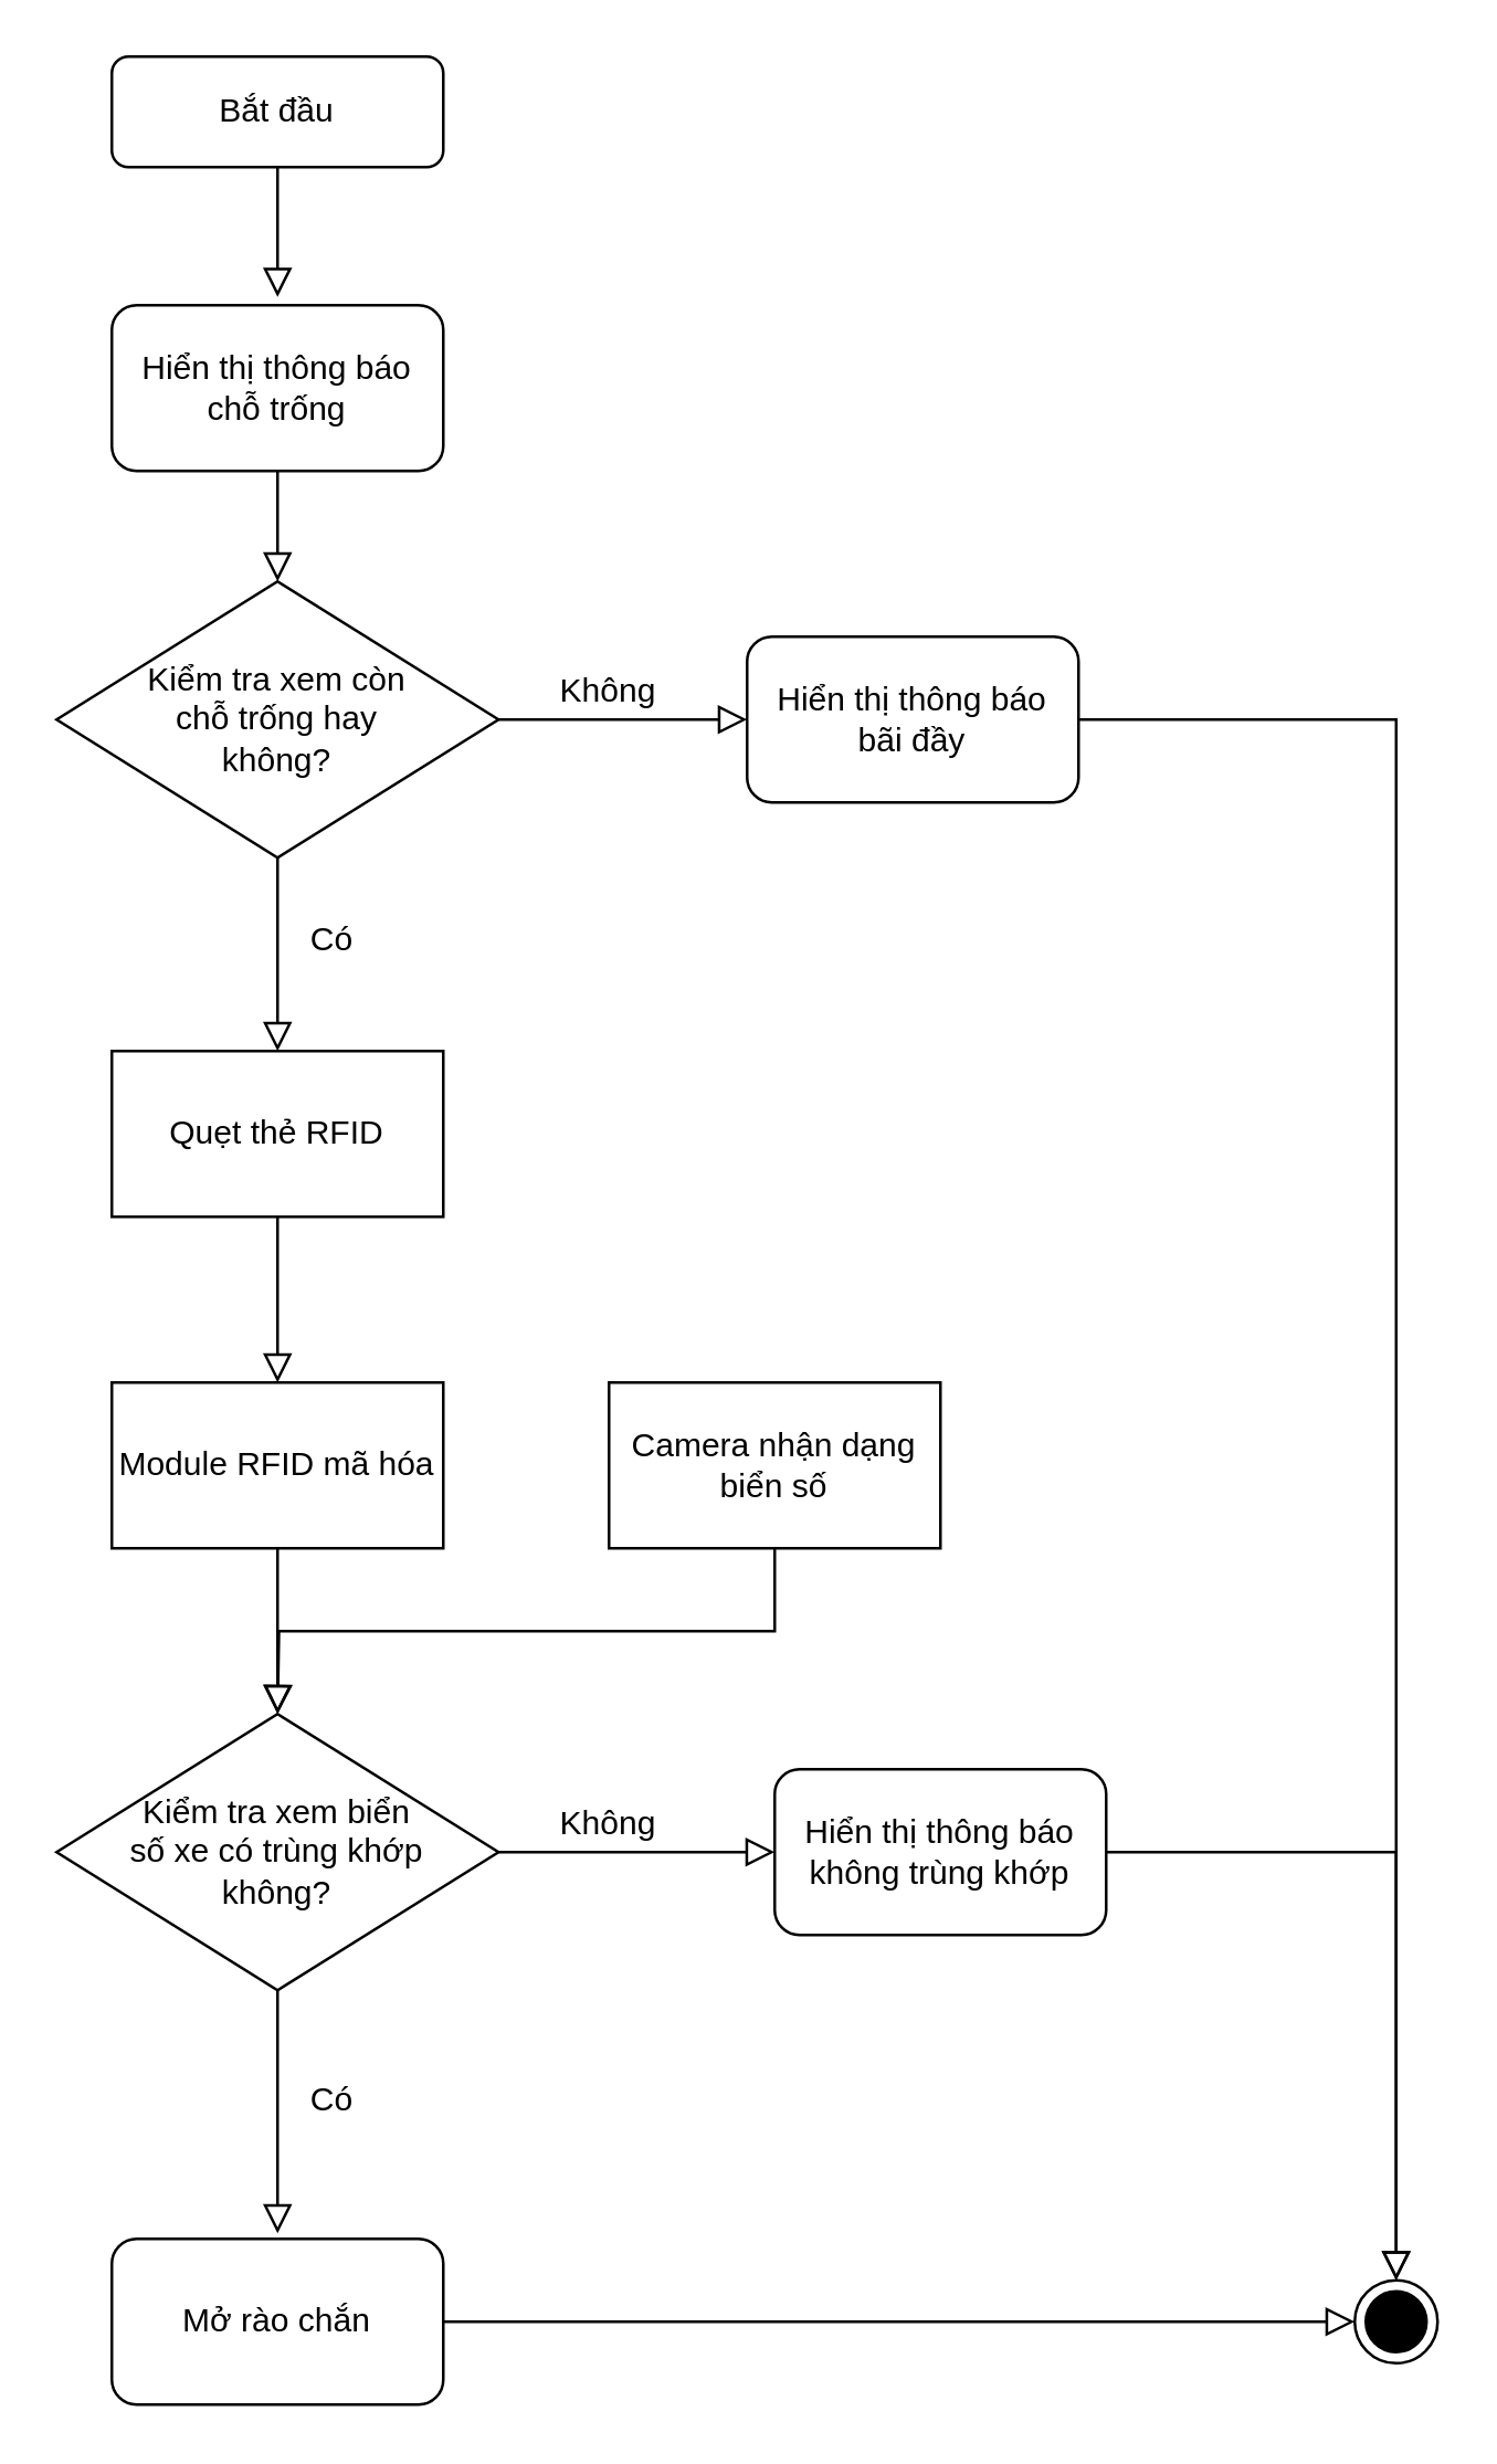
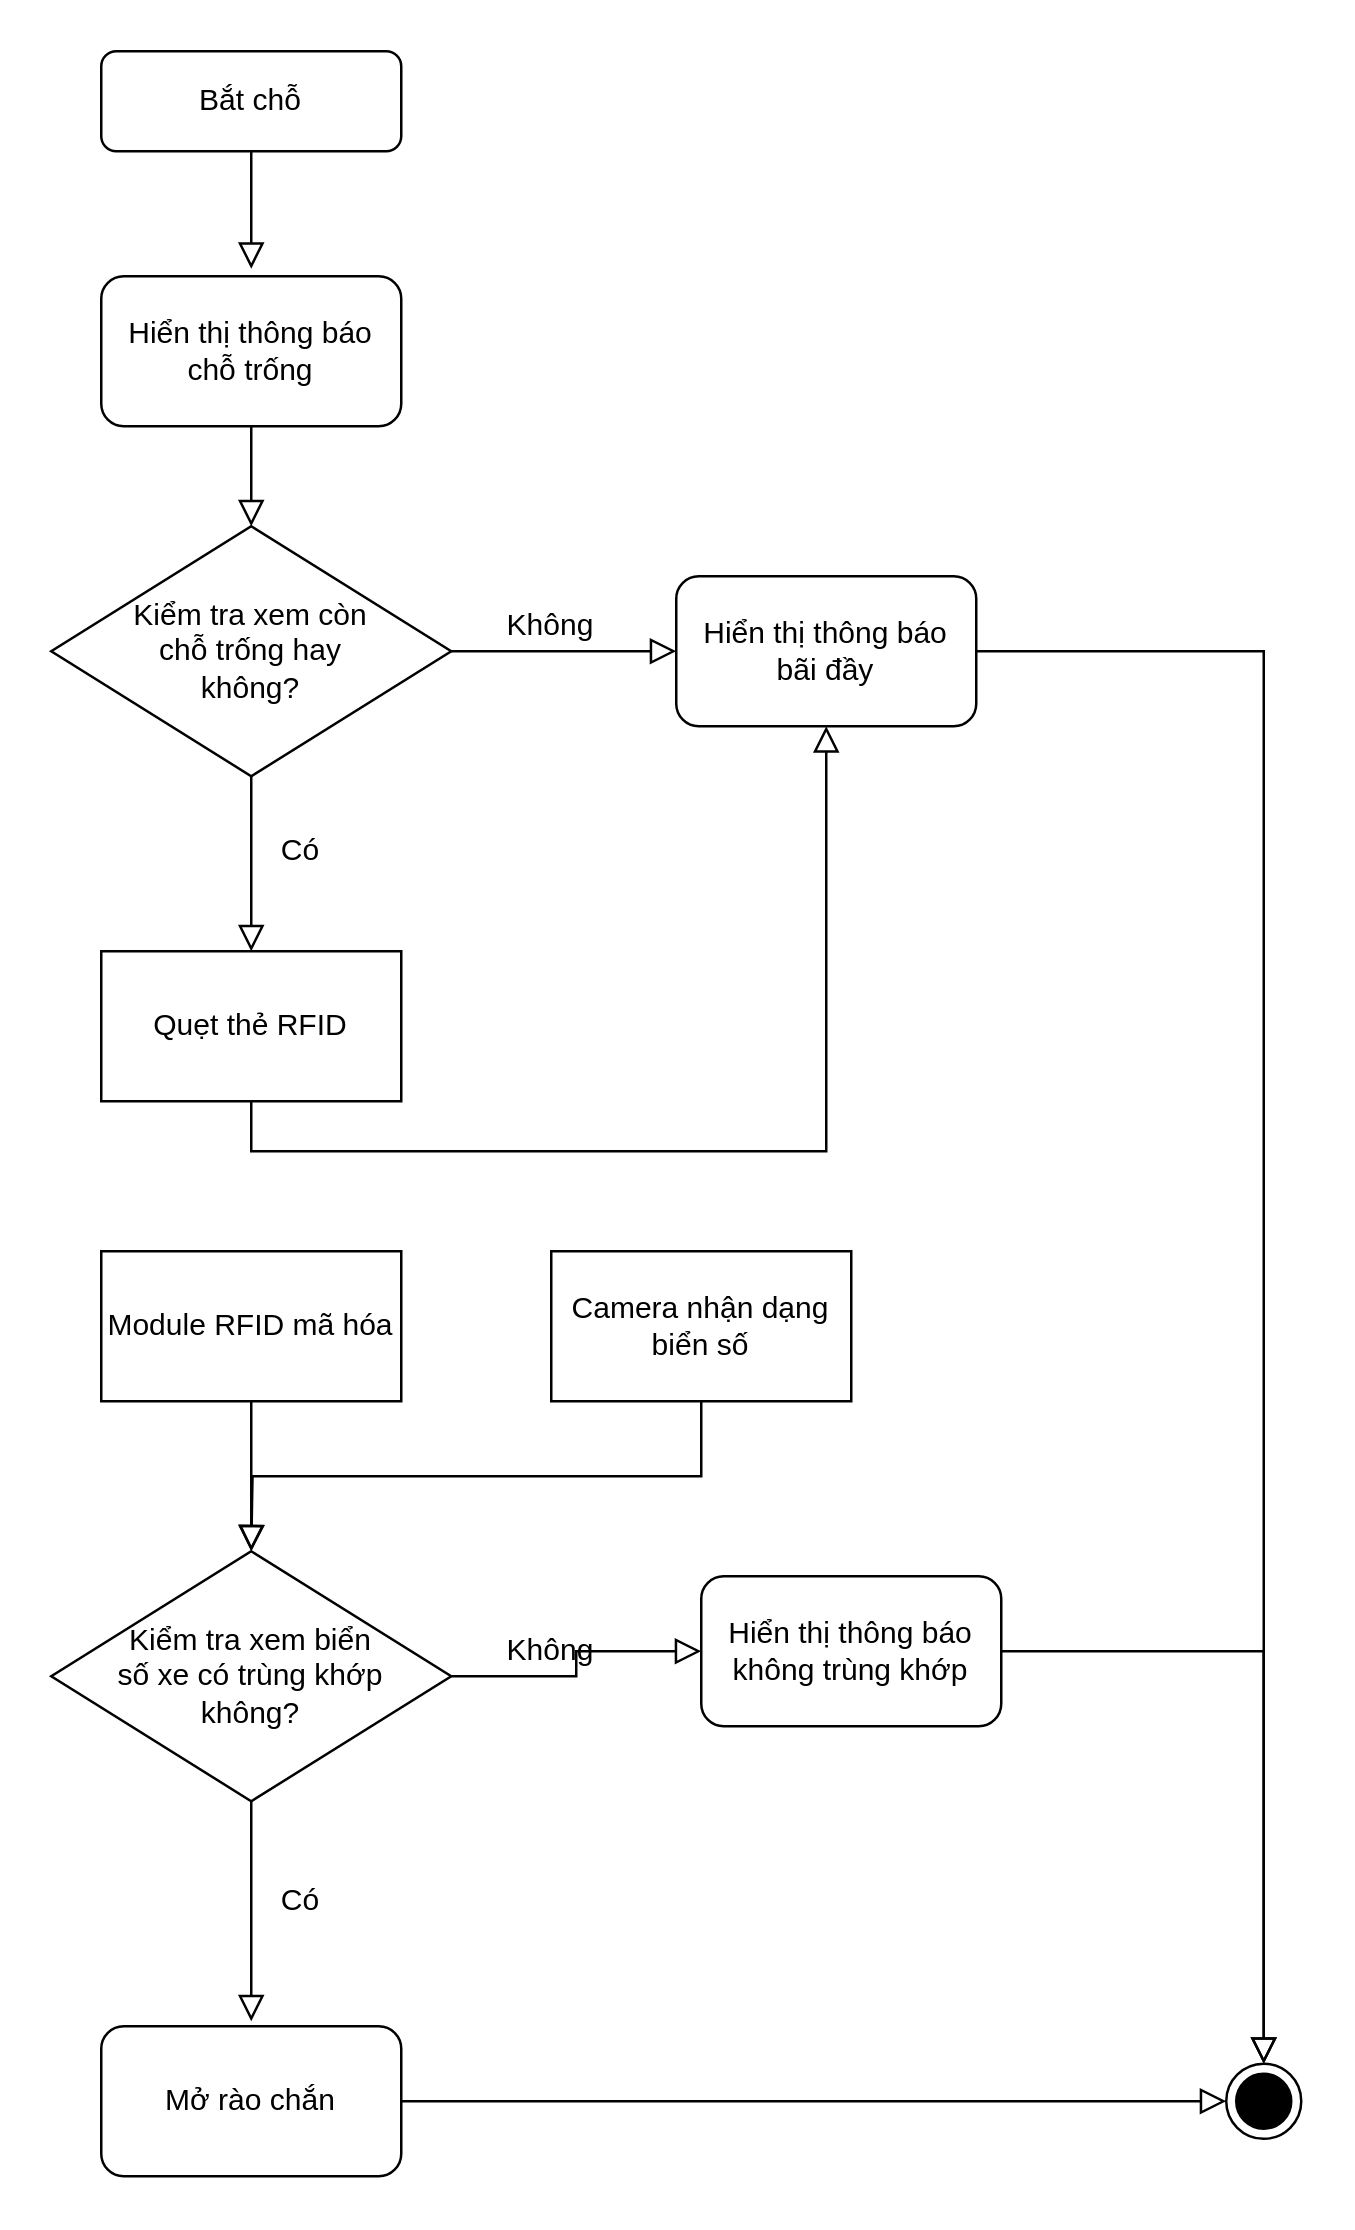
  <mxCell id="0" />
  <mxCell id="1" parent="0" />
  <mxCell id="2" value="" style="rounded=0;html=1;jettySize=auto;orthogonalLoop=1;fontSize=11;endArrow=block;endFill=0;endSize=8;strokeWidth=1;shadow=0;labelBackgroundColor=none;edgeStyle=orthogonalEdgeStyle;" parent="1" source="3" edge="1"><mxGeometry relative="1" as="geometry"><mxPoint x="100" y="107" as="targetPoint" /></mxGeometry></mxCell>
- <mxCell id="3" value="Bắt đầu" style="rounded=1;whiteSpace=wrap;html=1;fontSize=12;glass=0;strokeWidth=1;shadow=0;" parent="1" vertex="1"><mxGeometry x="40" y="20" width="120" height="40" as="geometry" /></mxCell>
+ <mxCell id="3" value="Bắt chỗ" style="rounded=1;whiteSpace=wrap;html=1;fontSize=12;glass=0;strokeWidth=1;shadow=0;" parent="1" vertex="1"><mxGeometry x="40" y="20" width="120" height="40" as="geometry" /></mxCell>
  <mxCell id="4" value="Quẹt thẻ RFID" style="rounded=0;whiteSpace=wrap;html=1;" vertex="1" parent="1"><mxGeometry x="40" y="380" width="120" height="60" as="geometry" /></mxCell>
  <mxCell id="5" value="Module RFID mã hóa" style="rounded=0;whiteSpace=wrap;html=1;" vertex="1" parent="1"><mxGeometry x="40" y="500" width="120" height="60" as="geometry" /></mxCell>
- <mxCell id="6" value="" style="rounded=0;html=1;jettySize=auto;orthogonalLoop=1;fontSize=11;endArrow=block;endFill=0;endSize=8;strokeWidth=1;shadow=0;labelBackgroundColor=none;edgeStyle=orthogonalEdgeStyle;entryX=0.5;entryY=0;entryDx=0;entryDy=0;exitX=0.5;exitY=1;exitDx=0;exitDy=0;" edge="1" parent="1" source="4" target="5"><mxGeometry relative="1" as="geometry"><mxPoint x="110" y="390" as="sourcePoint" /><mxPoint x="110" y="460" as="targetPoint" /></mxGeometry></mxCell>
+ <mxCell id="6" value="" style="rounded=0;html=1;jettySize=auto;orthogonalLoop=1;fontSize=11;endArrow=block;endFill=0;endSize=8;strokeWidth=1;shadow=0;labelBackgroundColor=none;edgeStyle=orthogonalEdgeStyle;exitX=0.5;exitY=1;exitDx=0;exitDy=0;" edge="1" parent="1" source="4" target="11"><mxGeometry relative="1" as="geometry"><mxPoint x="110" y="390" as="sourcePoint" /><mxPoint x="110" y="460" as="targetPoint" /></mxGeometry></mxCell>
  <mxCell id="7" value="Hiển thị thông báo chỗ trống" style="rounded=1;whiteSpace=wrap;html=1;" vertex="1" parent="1"><mxGeometry x="40" y="110" width="120" height="60" as="geometry" /></mxCell>
  <mxCell id="8" value="Kiểm tra xem còn &lt;br&gt;chỗ trống hay &lt;br&gt;không?" style="rhombus;whiteSpace=wrap;html=1;" vertex="1" parent="1"><mxGeometry x="20" y="210" width="160" height="100" as="geometry" /></mxCell>
  <mxCell id="9" value="" style="rounded=0;html=1;jettySize=auto;orthogonalLoop=1;fontSize=11;endArrow=block;endFill=0;endSize=8;strokeWidth=1;shadow=0;labelBackgroundColor=none;edgeStyle=orthogonalEdgeStyle;exitX=0.5;exitY=1;exitDx=0;exitDy=0;entryX=0.5;entryY=0;entryDx=0;entryDy=0;" edge="1" parent="1" source="7" target="8"><mxGeometry relative="1" as="geometry"><mxPoint x="110" y="70" as="sourcePoint" /><mxPoint x="110" y="117" as="targetPoint" /></mxGeometry></mxCell>
  <mxCell id="10" value="" style="rounded=0;html=1;jettySize=auto;orthogonalLoop=1;fontSize=11;endArrow=block;endFill=0;endSize=8;strokeWidth=1;shadow=0;labelBackgroundColor=none;edgeStyle=orthogonalEdgeStyle;exitX=1;exitY=0.5;exitDx=0;exitDy=0;entryX=0;entryY=0.5;entryDx=0;entryDy=0;" edge="1" parent="1" source="8" target="11"><mxGeometry relative="1" as="geometry"><mxPoint x="110" y="180" as="sourcePoint" /><mxPoint x="270" y="260" as="targetPoint" /></mxGeometry></mxCell>
  <mxCell id="11" value="Hiển thị thông báo&lt;br&gt;bãi đầy" style="rounded=1;whiteSpace=wrap;html=1;" vertex="1" parent="1"><mxGeometry x="270" y="230" width="120" height="60" as="geometry" /></mxCell>
  <mxCell id="12" value="" style="ellipse;html=1;shape=endState;fillColor=#000000;strokeColor=#000000;" vertex="1" parent="1"><mxGeometry x="490" y="825" width="30" height="30" as="geometry" /></mxCell>
  <mxCell id="13" value="" style="rounded=0;html=1;jettySize=auto;orthogonalLoop=1;fontSize=11;endArrow=block;endFill=0;endSize=8;strokeWidth=1;shadow=0;labelBackgroundColor=none;edgeStyle=orthogonalEdgeStyle;exitX=1;exitY=0.5;exitDx=0;exitDy=0;entryX=0.5;entryY=0;entryDx=0;entryDy=0;" edge="1" parent="1" source="11" target="12"><mxGeometry relative="1" as="geometry"><mxPoint x="190" y="270" as="sourcePoint" /><mxPoint x="280" y="270" as="targetPoint" /></mxGeometry></mxCell>
  <mxCell id="14" value="Không" style="text;html=1;strokeColor=none;fillColor=none;align=center;verticalAlign=middle;whiteSpace=wrap;rounded=0;" vertex="1" parent="1"><mxGeometry x="200" y="240" width="40" height="20" as="geometry" /></mxCell>
  <mxCell id="15" value="" style="rounded=0;html=1;jettySize=auto;orthogonalLoop=1;fontSize=11;endArrow=block;endFill=0;endSize=8;strokeWidth=1;shadow=0;labelBackgroundColor=none;edgeStyle=orthogonalEdgeStyle;exitX=0.5;exitY=1;exitDx=0;exitDy=0;entryX=0.5;entryY=0;entryDx=0;entryDy=0;" edge="1" parent="1" source="8" target="4"><mxGeometry relative="1" as="geometry"><mxPoint x="110" y="180" as="sourcePoint" /><mxPoint x="170" y="410" as="targetPoint" /><Array as="points"><mxPoint x="100" y="370" /><mxPoint x="100" y="370" /></Array></mxGeometry></mxCell>
  <mxCell id="16" value="Có" style="text;html=1;strokeColor=none;fillColor=none;align=center;verticalAlign=middle;whiteSpace=wrap;rounded=0;" vertex="1" parent="1"><mxGeometry x="100" y="330" width="40" height="20" as="geometry" /></mxCell>
  <mxCell id="17" value="Camera nhận dạng biển số" style="rounded=0;whiteSpace=wrap;html=1;" vertex="1" parent="1"><mxGeometry x="220" y="500" width="120" height="60" as="geometry" /></mxCell>
  <mxCell id="18" value="Kiểm tra xem biển &lt;br&gt;số xe có trùng khớp&lt;br&gt;không?" style="rhombus;whiteSpace=wrap;html=1;" vertex="1" parent="1"><mxGeometry x="20" y="620" width="160" height="100" as="geometry" /></mxCell>
  <mxCell id="19" value="" style="rounded=0;html=1;jettySize=auto;orthogonalLoop=1;fontSize=11;endArrow=block;endFill=0;endSize=8;strokeWidth=1;shadow=0;labelBackgroundColor=none;edgeStyle=orthogonalEdgeStyle;entryX=0.5;entryY=0;entryDx=0;entryDy=0;exitX=0.5;exitY=1;exitDx=0;exitDy=0;" edge="1" parent="1" source="5" target="18"><mxGeometry relative="1" as="geometry"><mxPoint x="110" y="450" as="sourcePoint" /><mxPoint x="110" y="510" as="targetPoint" /></mxGeometry></mxCell>
  <mxCell id="20" value="" style="rounded=0;html=1;jettySize=auto;orthogonalLoop=1;fontSize=11;endArrow=block;endFill=0;endSize=8;strokeWidth=1;shadow=0;labelBackgroundColor=none;edgeStyle=orthogonalEdgeStyle;exitX=0.5;exitY=1;exitDx=0;exitDy=0;" edge="1" parent="1" source="17"><mxGeometry relative="1" as="geometry"><mxPoint x="110" y="570" as="sourcePoint" /><mxPoint x="100" y="620" as="targetPoint" /></mxGeometry></mxCell>
  <mxCell id="21" value="Có" style="text;html=1;strokeColor=none;fillColor=none;align=center;verticalAlign=middle;whiteSpace=wrap;rounded=0;" vertex="1" parent="1"><mxGeometry x="100" y="750" width="40" height="20" as="geometry" /></mxCell>
  <mxCell id="22" value="Mở rào chắn" style="rounded=1;whiteSpace=wrap;html=1;" vertex="1" parent="1"><mxGeometry x="40" y="810" width="120" height="60" as="geometry" /></mxCell>
  <mxCell id="23" value="" style="rounded=0;html=1;jettySize=auto;orthogonalLoop=1;fontSize=11;endArrow=block;endFill=0;endSize=8;strokeWidth=1;shadow=0;labelBackgroundColor=none;edgeStyle=orthogonalEdgeStyle;exitX=0.5;exitY=1;exitDx=0;exitDy=0;" edge="1" parent="1" source="18"><mxGeometry relative="1" as="geometry"><mxPoint x="110" y="450" as="sourcePoint" /><mxPoint x="100" y="808" as="targetPoint" /></mxGeometry></mxCell>
  <mxCell id="24" value="" style="rounded=0;html=1;jettySize=auto;orthogonalLoop=1;fontSize=11;endArrow=block;endFill=0;endSize=8;strokeWidth=1;shadow=0;labelBackgroundColor=none;edgeStyle=orthogonalEdgeStyle;exitX=1;exitY=0.5;exitDx=0;exitDy=0;entryX=0;entryY=0.5;entryDx=0;entryDy=0;" edge="1" parent="1" source="18" target="25"><mxGeometry relative="1" as="geometry"><mxPoint x="190" y="270" as="sourcePoint" /><mxPoint x="280" y="270" as="targetPoint" /></mxGeometry></mxCell>
- <mxCell id="25" value="Hiển thị thông báo&lt;br&gt;không trùng khớp" style="rounded=1;whiteSpace=wrap;html=1;" vertex="1" parent="1"><mxGeometry x="280" y="640" width="120" height="60" as="geometry" /></mxCell>
+ <mxCell id="25" value="Hiển thị thông báo&lt;br&gt;không trùng khớp" style="rounded=1;whiteSpace=wrap;html=1;" vertex="1" parent="1"><mxGeometry x="280" y="630" width="120" height="60" as="geometry" /></mxCell>
  <mxCell id="26" value="Không" style="text;html=1;strokeColor=none;fillColor=none;align=center;verticalAlign=middle;whiteSpace=wrap;rounded=0;" vertex="1" parent="1"><mxGeometry x="200" y="650" width="40" height="20" as="geometry" /></mxCell>
  <mxCell id="27" value="" style="rounded=0;html=1;jettySize=auto;orthogonalLoop=1;fontSize=11;endArrow=block;endFill=0;endSize=8;strokeWidth=1;shadow=0;labelBackgroundColor=none;edgeStyle=orthogonalEdgeStyle;exitX=1;exitY=0.5;exitDx=0;exitDy=0;entryX=0.5;entryY=0;entryDx=0;entryDy=0;" edge="1" parent="1" source="25" target="12"><mxGeometry relative="1" as="geometry"><mxPoint x="190" y="680" as="sourcePoint" /><mxPoint x="290" y="680" as="targetPoint" /></mxGeometry></mxCell>
  <mxCell id="28" value="" style="rounded=0;html=1;jettySize=auto;orthogonalLoop=1;fontSize=11;endArrow=block;endFill=0;endSize=8;strokeWidth=1;shadow=0;labelBackgroundColor=none;edgeStyle=orthogonalEdgeStyle;exitX=1;exitY=0.5;exitDx=0;exitDy=0;entryX=0;entryY=0.5;entryDx=0;entryDy=0;" edge="1" parent="1" source="22" target="12"><mxGeometry relative="1" as="geometry"><mxPoint x="190" y="680" as="sourcePoint" /><mxPoint x="290" y="680" as="targetPoint" /></mxGeometry></mxCell>
